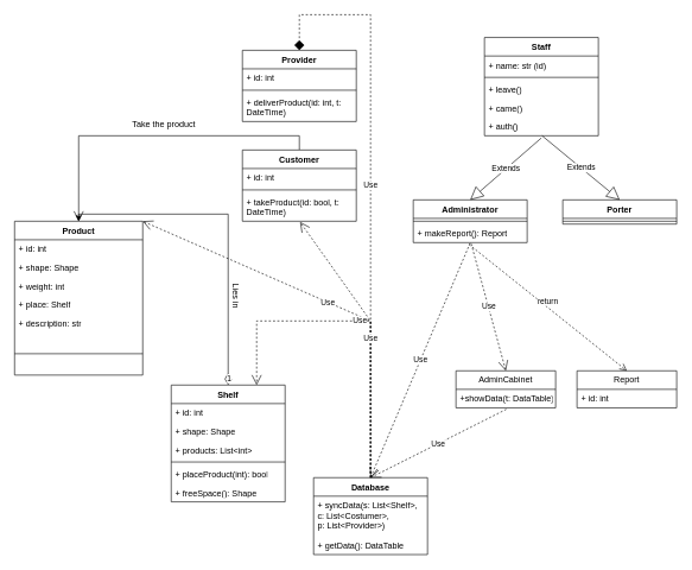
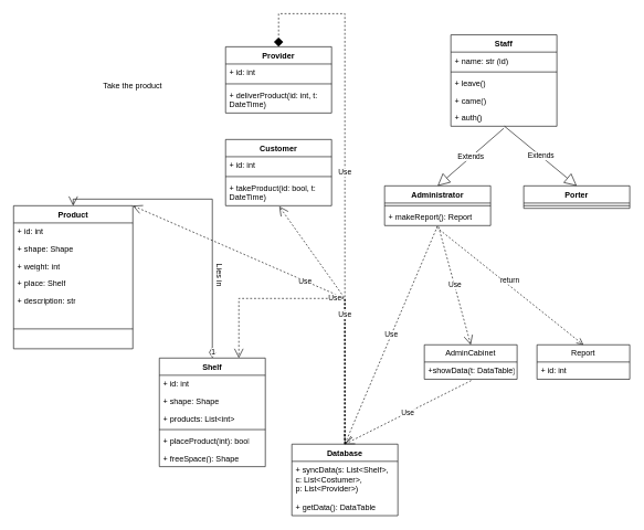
  <mxCell id="0" />
  <mxCell id="1" parent="0" />
  <mxCell id="2" value="Product" style="swimlane;fontStyle=1;align=center;verticalAlign=top;childLayout=stackLayout;horizontal=1;startSize=26;horizontalStack=0;resizeParent=1;resizeParentMax=0;resizeLast=0;collapsible=1;marginBottom=0;whiteSpace=wrap;html=1;" parent="1" vertex="1"><mxGeometry x="20" y="310" width="180" height="216" as="geometry" /></mxCell>
  <mxCell id="3" value="+ id: int" style="text;strokeColor=none;fillColor=none;align=left;verticalAlign=top;spacingLeft=4;spacingRight=4;overflow=hidden;rotatable=0;points=[[0,0.5],[1,0.5]];portConstraint=eastwest;whiteSpace=wrap;html=1;" parent="2" vertex="1"><mxGeometry y="26" width="180" height="26" as="geometry" /></mxCell>
  <mxCell id="4" value="+ shape: Shape" style="text;strokeColor=none;fillColor=none;align=left;verticalAlign=top;spacingLeft=4;spacingRight=4;overflow=hidden;rotatable=0;points=[[0,0.5],[1,0.5]];portConstraint=eastwest;whiteSpace=wrap;html=1;" parent="2" vertex="1"><mxGeometry y="52" width="180" height="26" as="geometry" /></mxCell>
  <mxCell id="5" value="+ weight: int" style="text;strokeColor=none;fillColor=none;align=left;verticalAlign=top;spacingLeft=4;spacingRight=4;overflow=hidden;rotatable=0;points=[[0,0.5],[1,0.5]];portConstraint=eastwest;whiteSpace=wrap;html=1;" parent="2" vertex="1"><mxGeometry y="78" width="180" height="26" as="geometry" /></mxCell>
  <mxCell id="6" value="+ place: Shelf" style="text;strokeColor=none;fillColor=none;align=left;verticalAlign=top;spacingLeft=4;spacingRight=4;overflow=hidden;rotatable=0;points=[[0,0.5],[1,0.5]];portConstraint=eastwest;whiteSpace=wrap;html=1;" parent="2" vertex="1"><mxGeometry y="104" width="180" height="26" as="geometry" /></mxCell>
  <mxCell id="7" value="+ description: str" style="text;strokeColor=none;fillColor=none;align=left;verticalAlign=top;spacingLeft=4;spacingRight=4;overflow=hidden;rotatable=0;points=[[0,0.5],[1,0.5]];portConstraint=eastwest;whiteSpace=wrap;html=1;" parent="2" vertex="1"><mxGeometry y="130" width="180" height="26" as="geometry" /></mxCell>
  <mxCell id="8" value="" style="line;strokeWidth=1;fillColor=none;align=left;verticalAlign=middle;spacingTop=-1;spacingLeft=3;spacingRight=3;rotatable=0;labelPosition=right;points=[];portConstraint=eastwest;strokeColor=inherit;" parent="2" vertex="1"><mxGeometry y="156" width="180" height="60" as="geometry" /></mxCell>
  <mxCell id="9" value="Shelf" style="swimlane;fontStyle=1;align=center;verticalAlign=top;childLayout=stackLayout;horizontal=1;startSize=26;horizontalStack=0;resizeParent=1;resizeParentMax=0;resizeLast=0;collapsible=1;marginBottom=0;whiteSpace=wrap;html=1;" parent="1" vertex="1"><mxGeometry x="240" y="540" width="160" height="164" as="geometry" /></mxCell>
  <mxCell id="10" value="+ id: int" style="text;strokeColor=none;fillColor=none;align=left;verticalAlign=top;spacingLeft=4;spacingRight=4;overflow=hidden;rotatable=0;points=[[0,0.5],[1,0.5]];portConstraint=eastwest;whiteSpace=wrap;html=1;" parent="9" vertex="1"><mxGeometry y="26" width="160" height="26" as="geometry" /></mxCell>
  <mxCell id="11" value="+ shape: Shape" style="text;strokeColor=none;fillColor=none;align=left;verticalAlign=top;spacingLeft=4;spacingRight=4;overflow=hidden;rotatable=0;points=[[0,0.5],[1,0.5]];portConstraint=eastwest;whiteSpace=wrap;html=1;" parent="9" vertex="1"><mxGeometry y="52" width="160" height="26" as="geometry" /></mxCell>
  <mxCell id="12" value="+ products: List&amp;lt;int&amp;gt;" style="text;strokeColor=none;fillColor=none;align=left;verticalAlign=top;spacingLeft=4;spacingRight=4;overflow=hidden;rotatable=0;points=[[0,0.5],[1,0.5]];portConstraint=eastwest;whiteSpace=wrap;html=1;" parent="9" vertex="1"><mxGeometry y="78" width="160" height="26" as="geometry" /></mxCell>
  <mxCell id="13" value="" style="line;strokeWidth=1;fillColor=none;align=left;verticalAlign=middle;spacingTop=-1;spacingLeft=3;spacingRight=3;rotatable=0;labelPosition=right;points=[];portConstraint=eastwest;strokeColor=inherit;" parent="9" vertex="1"><mxGeometry y="104" width="160" height="8" as="geometry" /></mxCell>
  <mxCell id="14" value="&lt;div&gt;+ placeProduct(int): bool&lt;/div&gt;&lt;div&gt;&lt;br&gt;&lt;/div&gt;" style="text;strokeColor=none;fillColor=none;align=left;verticalAlign=top;spacingLeft=4;spacingRight=4;overflow=hidden;rotatable=0;points=[[0,0.5],[1,0.5]];portConstraint=eastwest;whiteSpace=wrap;html=1;" parent="9" vertex="1"><mxGeometry y="112" width="160" height="26" as="geometry" /></mxCell>
  <mxCell id="15" value="+ freeSpace(): Shape" style="text;strokeColor=none;fillColor=none;align=left;verticalAlign=top;spacingLeft=4;spacingRight=4;overflow=hidden;rotatable=0;points=[[0,0.5],[1,0.5]];portConstraint=eastwest;whiteSpace=wrap;html=1;" parent="9" vertex="1"><mxGeometry y="138" width="160" height="26" as="geometry" /></mxCell>
  <mxCell id="16" value="Provider" style="swimlane;fontStyle=1;align=center;verticalAlign=top;childLayout=stackLayout;horizontal=1;startSize=26;horizontalStack=0;resizeParent=1;resizeParentMax=0;resizeLast=0;collapsible=1;marginBottom=0;whiteSpace=wrap;html=1;" parent="1" vertex="1"><mxGeometry x="340" y="70" width="160" height="100" as="geometry" /></mxCell>
  <mxCell id="17" value="+ id: int" style="text;strokeColor=none;fillColor=none;align=left;verticalAlign=top;spacingLeft=4;spacingRight=4;overflow=hidden;rotatable=0;points=[[0,0.5],[1,0.5]];portConstraint=eastwest;whiteSpace=wrap;html=1;" parent="16" vertex="1"><mxGeometry y="26" width="160" height="26" as="geometry" /></mxCell>
  <mxCell id="18" value="" style="line;strokeWidth=1;fillColor=none;align=left;verticalAlign=middle;spacingTop=-1;spacingLeft=3;spacingRight=3;rotatable=0;labelPosition=right;points=[];portConstraint=eastwest;strokeColor=inherit;" parent="16" vertex="1"><mxGeometry y="52" width="160" height="8" as="geometry" /></mxCell>
  <mxCell id="19" value="+ deliverProduct(id: int, t: DateTime)" style="text;strokeColor=none;fillColor=none;align=left;verticalAlign=top;spacingLeft=4;spacingRight=4;overflow=hidden;rotatable=0;points=[[0,0.5],[1,0.5]];portConstraint=eastwest;whiteSpace=wrap;html=1;" parent="16" vertex="1"><mxGeometry y="60" width="160" height="40" as="geometry" /></mxCell>
- <mxCell id="20" style="edgeStyle=orthogonalEdgeStyle;rounded=0;orthogonalLoop=1;jettySize=auto;html=1;exitX=0.5;exitY=0;exitDx=0;exitDy=0;entryX=0.5;entryY=0;entryDx=0;entryDy=0;" parent="1" source="21" target="2" edge="1"><mxGeometry relative="1" as="geometry" /></mxCell>
  <mxCell id="21" value="Customer&lt;div&gt;&lt;br&gt;&lt;/div&gt;" style="swimlane;fontStyle=1;align=center;verticalAlign=top;childLayout=stackLayout;horizontal=1;startSize=26;horizontalStack=0;resizeParent=1;resizeParentMax=0;resizeLast=0;collapsible=1;marginBottom=0;whiteSpace=wrap;html=1;" parent="1" vertex="1"><mxGeometry x="340" y="210" width="160" height="100" as="geometry" /></mxCell>
  <mxCell id="22" value="+ id: int" style="text;strokeColor=none;fillColor=none;align=left;verticalAlign=top;spacingLeft=4;spacingRight=4;overflow=hidden;rotatable=0;points=[[0,0.5],[1,0.5]];portConstraint=eastwest;whiteSpace=wrap;html=1;" parent="21" vertex="1"><mxGeometry y="26" width="160" height="26" as="geometry" /></mxCell>
  <mxCell id="23" value="" style="line;strokeWidth=1;fillColor=none;align=left;verticalAlign=middle;spacingTop=-1;spacingLeft=3;spacingRight=3;rotatable=0;labelPosition=right;points=[];portConstraint=eastwest;strokeColor=inherit;" parent="21" vertex="1"><mxGeometry y="52" width="160" height="8" as="geometry" /></mxCell>
  <mxCell id="24" value="+ takeProduct(id: bool, t: DateTime)" style="text;strokeColor=none;fillColor=none;align=left;verticalAlign=top;spacingLeft=4;spacingRight=4;overflow=hidden;rotatable=0;points=[[0,0.5],[1,0.5]];portConstraint=eastwest;whiteSpace=wrap;html=1;" parent="21" vertex="1"><mxGeometry y="60" width="160" height="40" as="geometry" /></mxCell>
- <mxCell id="25" value="Take the product" style="text;html=1;align=center;verticalAlign=middle;whiteSpace=wrap;rounded=0;" parent="1" vertex="1"><mxGeometry x="170" y="160" width="120" height="30" as="geometry" /></mxCell>
+ <mxCell id="25" value="Take the product" style="text;html=1;align=center;verticalAlign=middle;whiteSpace=wrap;rounded=0;" parent="1" vertex="1"><mxGeometry x="140" y="115" width="120" height="30" as="geometry" /></mxCell>
  <mxCell id="26" value="Staff" style="swimlane;fontStyle=1;align=center;verticalAlign=top;childLayout=stackLayout;horizontal=1;startSize=26;horizontalStack=0;resizeParent=1;resizeParentMax=0;resizeLast=0;collapsible=1;marginBottom=0;whiteSpace=wrap;html=1;" parent="1" vertex="1"><mxGeometry x="680" y="52" width="160" height="138" as="geometry" /></mxCell>
  <mxCell id="27" value="+ name: str (id)" style="text;strokeColor=none;fillColor=none;align=left;verticalAlign=top;spacingLeft=4;spacingRight=4;overflow=hidden;rotatable=0;points=[[0,0.5],[1,0.5]];portConstraint=eastwest;whiteSpace=wrap;html=1;" parent="26" vertex="1"><mxGeometry y="26" width="160" height="26" as="geometry" /></mxCell>
  <mxCell id="28" value="" style="line;strokeWidth=1;fillColor=none;align=left;verticalAlign=middle;spacingTop=-1;spacingLeft=3;spacingRight=3;rotatable=0;labelPosition=right;points=[];portConstraint=eastwest;strokeColor=inherit;" parent="26" vertex="1"><mxGeometry y="52" width="160" height="8" as="geometry" /></mxCell>
  <mxCell id="29" value="+ leave()" style="text;strokeColor=none;fillColor=none;align=left;verticalAlign=top;spacingLeft=4;spacingRight=4;overflow=hidden;rotatable=0;points=[[0,0.5],[1,0.5]];portConstraint=eastwest;whiteSpace=wrap;html=1;" parent="26" vertex="1"><mxGeometry y="60" width="160" height="26" as="geometry" /></mxCell>
  <mxCell id="30" value="+ came()" style="text;strokeColor=none;fillColor=none;align=left;verticalAlign=top;spacingLeft=4;spacingRight=4;overflow=hidden;rotatable=0;points=[[0,0.5],[1,0.5]];portConstraint=eastwest;whiteSpace=wrap;html=1;" parent="26" vertex="1"><mxGeometry y="86" width="160" height="26" as="geometry" /></mxCell>
  <mxCell id="31" value="+ auth()" style="text;strokeColor=none;fillColor=none;align=left;verticalAlign=top;spacingLeft=4;spacingRight=4;overflow=hidden;rotatable=0;points=[[0,0.5],[1,0.5]];portConstraint=eastwest;whiteSpace=wrap;html=1;" parent="26" vertex="1"><mxGeometry y="112" width="160" height="26" as="geometry" /></mxCell>
  <mxCell id="32" value="Porter" style="swimlane;fontStyle=1;align=center;verticalAlign=top;childLayout=stackLayout;horizontal=1;startSize=26;horizontalStack=0;resizeParent=1;resizeParentMax=0;resizeLast=0;collapsible=1;marginBottom=0;whiteSpace=wrap;html=1;" parent="1" vertex="1"><mxGeometry x="790" y="280" width="160" height="34" as="geometry" /></mxCell>
  <mxCell id="33" value="" style="line;strokeWidth=1;fillColor=none;align=left;verticalAlign=middle;spacingTop=-1;spacingLeft=3;spacingRight=3;rotatable=0;labelPosition=right;points=[];portConstraint=eastwest;strokeColor=inherit;" parent="32" vertex="1"><mxGeometry y="26" width="160" height="8" as="geometry" /></mxCell>
  <mxCell id="34" value="1" style="endArrow=open;html=1;endSize=12;startArrow=diamondThin;startSize=14;startFill=0;edgeStyle=orthogonalEdgeStyle;align=left;verticalAlign=bottom;rounded=0;entryX=0.5;entryY=0;entryDx=0;entryDy=0;exitX=0.5;exitY=0;exitDx=0;exitDy=0;" parent="1" source="9" target="2" edge="1"><mxGeometry x="-1" y="3" relative="1" as="geometry"><mxPoint x="650" y="490" as="sourcePoint" /><mxPoint x="260" y="460" as="targetPoint" /></mxGeometry></mxCell>
  <mxCell id="35" value="Lies in" style="text;html=1;align=center;verticalAlign=middle;whiteSpace=wrap;rounded=0;rotation=90;" parent="1" vertex="1"><mxGeometry x="300" y="400" width="60" height="30" as="geometry" /></mxCell>
  <mxCell id="36" value="Administrator" style="swimlane;fontStyle=1;align=center;verticalAlign=top;childLayout=stackLayout;horizontal=1;startSize=26;horizontalStack=0;resizeParent=1;resizeParentMax=0;resizeLast=0;collapsible=1;marginBottom=0;whiteSpace=wrap;html=1;" parent="1" vertex="1"><mxGeometry x="580" y="280" width="160" height="60" as="geometry" /></mxCell>
  <mxCell id="37" value="" style="line;strokeWidth=1;fillColor=none;align=left;verticalAlign=middle;spacingTop=-1;spacingLeft=3;spacingRight=3;rotatable=0;labelPosition=right;points=[];portConstraint=eastwest;strokeColor=inherit;" parent="36" vertex="1"><mxGeometry y="26" width="160" height="8" as="geometry" /></mxCell>
  <mxCell id="38" value="+ makeReport(): Report" style="text;strokeColor=none;fillColor=none;align=left;verticalAlign=top;spacingLeft=4;spacingRight=4;overflow=hidden;rotatable=0;points=[[0,0.5],[1,0.5]];portConstraint=eastwest;whiteSpace=wrap;html=1;" parent="36" vertex="1"><mxGeometry y="34" width="160" height="26" as="geometry" /></mxCell>
  <mxCell id="39" value="AdminCabinet" style="swimlane;fontStyle=0;childLayout=stackLayout;horizontal=1;startSize=26;fillColor=none;horizontalStack=0;resizeParent=1;resizeParentMax=0;resizeLast=0;collapsible=1;marginBottom=0;whiteSpace=wrap;html=1;" parent="1" vertex="1"><mxGeometry x="640" y="520" width="140" height="52" as="geometry" /></mxCell>
  <mxCell id="40" value="+showData(t: DataTable)" style="text;strokeColor=none;fillColor=none;align=left;verticalAlign=top;spacingLeft=4;spacingRight=4;overflow=hidden;rotatable=0;points=[[0,0.5],[1,0.5]];portConstraint=eastwest;" vertex="1" parent="39"><mxGeometry y="26" width="140" height="26" as="geometry" /></mxCell>
  <mxCell id="41" value="Report" style="swimlane;fontStyle=0;childLayout=stackLayout;horizontal=1;startSize=26;fillColor=none;horizontalStack=0;resizeParent=1;resizeParentMax=0;resizeLast=0;collapsible=1;marginBottom=0;whiteSpace=wrap;html=1;" parent="1" vertex="1"><mxGeometry x="810" y="520" width="140" height="52" as="geometry" /></mxCell>
  <mxCell id="42" value="+ id: int" style="text;strokeColor=none;fillColor=none;align=left;verticalAlign=top;spacingLeft=4;spacingRight=4;overflow=hidden;rotatable=0;points=[[0,0.5],[1,0.5]];portConstraint=eastwest;whiteSpace=wrap;html=1;" parent="41" vertex="1"><mxGeometry y="26" width="140" height="26" as="geometry" /></mxCell>
  <mxCell id="43" value="return" style="html=1;verticalAlign=bottom;endArrow=open;dashed=1;endSize=8;curved=0;rounded=0;exitX=0.489;exitY=1.097;exitDx=0;exitDy=0;entryX=0.5;entryY=0;entryDx=0;entryDy=0;exitPerimeter=0;" parent="1" source="38" target="41" edge="1"><mxGeometry relative="1" as="geometry"><mxPoint x="590" y="380" as="sourcePoint" /><mxPoint x="510" y="380" as="targetPoint" /></mxGeometry></mxCell>
  <mxCell id="44" value="Database" style="swimlane;fontStyle=1;align=center;verticalAlign=top;childLayout=stackLayout;horizontal=1;startSize=26;horizontalStack=0;resizeParent=1;resizeParentMax=0;resizeLast=0;collapsible=1;marginBottom=0;whiteSpace=wrap;html=1;" parent="1" vertex="1"><mxGeometry x="440" y="670" width="160" height="108" as="geometry" /></mxCell>
  <mxCell id="45" value="+ syncData(s: List&lt;Shelf&gt;, &#10;c: List&lt;Costumer&gt;, &#10;p: List&lt;Provider&gt;)" style="text;strokeColor=none;fillColor=none;align=left;verticalAlign=top;spacingLeft=4;spacingRight=4;overflow=hidden;rotatable=0;points=[[0,0.5],[1,0.5]];portConstraint=eastwest;" vertex="1" parent="44"><mxGeometry y="26" width="160" height="56" as="geometry" /></mxCell>
  <mxCell id="46" value="+ getData(): DataTable" style="text;strokeColor=none;fillColor=none;align=left;verticalAlign=top;spacingLeft=4;spacingRight=4;overflow=hidden;rotatable=0;points=[[0,0.5],[1,0.5]];portConstraint=eastwest;" vertex="1" parent="44"><mxGeometry y="82" width="160" height="26" as="geometry" /></mxCell>
  <mxCell id="47" value="Extends" style="endArrow=block;endSize=16;endFill=0;html=1;rounded=0;exitX=0.506;exitY=1;exitDx=0;exitDy=0;entryX=0.5;entryY=0;entryDx=0;entryDy=0;exitPerimeter=0;" parent="1" source="31" target="32" edge="1"><mxGeometry width="160" relative="1" as="geometry"><mxPoint x="470" y="380" as="sourcePoint" /><mxPoint x="630" y="380" as="targetPoint" /></mxGeometry></mxCell>
  <mxCell id="48" value="Extends" style="endArrow=block;endSize=16;endFill=0;html=1;rounded=0;exitX=0.5;exitY=1.115;exitDx=0;exitDy=0;exitPerimeter=0;entryX=0.5;entryY=0;entryDx=0;entryDy=0;" parent="1" source="31" target="36" edge="1"><mxGeometry width="160" relative="1" as="geometry"><mxPoint x="470" y="370" as="sourcePoint" /><mxPoint x="630" y="370" as="targetPoint" /></mxGeometry></mxCell>
  <mxCell id="49" value="Use" style="endArrow=open;endSize=12;dashed=1;html=1;rounded=0;entryX=1;entryY=0;entryDx=0;entryDy=0;" parent="1" target="2" edge="1"><mxGeometry width="160" relative="1" as="geometry"><mxPoint x="520" y="670" as="sourcePoint" /><mxPoint x="250" y="410" as="targetPoint" /><Array as="points"><mxPoint x="520" y="550" /><mxPoint x="520" y="450" /></Array></mxGeometry></mxCell>
  <mxCell id="50" value="Use" style="endArrow=open;endSize=12;dashed=1;html=1;rounded=0;entryX=0.75;entryY=0;entryDx=0;entryDy=0;" parent="1" target="9" edge="1"><mxGeometry width="160" relative="1" as="geometry"><mxPoint x="520" y="670" as="sourcePoint" /><mxPoint x="320" y="540" as="targetPoint" /><Array as="points"><mxPoint x="520" y="450" /><mxPoint x="360" y="450" /></Array></mxGeometry></mxCell>
  <mxCell id="51" value="Use" style="endArrow=diamond;endSize=12;dashed=1;html=1;rounded=0;exitX=0.5;exitY=0;exitDx=0;exitDy=0;entryX=0.5;entryY=0;entryDx=0;entryDy=0;" parent="1" source="44" target="16" edge="1"><mxGeometry x="0.026" width="160" relative="1" as="geometry"><mxPoint x="470" y="370" as="sourcePoint" /><mxPoint x="370" y="20" as="targetPoint" /><mxPoint as="offset" /><Array as="points"><mxPoint x="520" y="20" /><mxPoint x="420" y="20" /></Array></mxGeometry></mxCell>
  <mxCell id="52" value="Use" style="endArrow=open;endSize=12;dashed=1;html=1;rounded=0;exitX=0.5;exitY=0;exitDx=0;exitDy=0;entryX=0.506;entryY=1.025;entryDx=0;entryDy=0;entryPerimeter=0;" parent="1" source="44" target="24" edge="1"><mxGeometry width="160" relative="1" as="geometry"><mxPoint x="470" y="370" as="sourcePoint" /><mxPoint x="630" y="370" as="targetPoint" /><Array as="points"><mxPoint x="520" y="450" /></Array></mxGeometry></mxCell>
  <mxCell id="53" value="Use" style="endArrow=open;endSize=12;dashed=1;html=1;rounded=0;exitX=0.499;exitY=1.026;exitDx=0;exitDy=0;entryX=0.5;entryY=0;entryDx=0;entryDy=0;exitPerimeter=0;" parent="1" source="38" target="44" edge="1"><mxGeometry width="160" relative="1" as="geometry"><mxPoint x="470" y="370" as="sourcePoint" /><mxPoint x="630" y="370" as="targetPoint" /></mxGeometry></mxCell>
  <mxCell id="54" value="Use" style="endArrow=open;endSize=12;dashed=1;html=1;exitX=0.509;exitY=1.065;exitDx=0;exitDy=0;exitPerimeter=0;entryX=0.5;entryY=0;entryDx=0;entryDy=0;" edge="1" parent="1" source="38" target="39"><mxGeometry width="160" relative="1" as="geometry"><mxPoint x="570" y="450" as="sourcePoint" /><mxPoint x="730" y="450" as="targetPoint" /></mxGeometry></mxCell>
  <mxCell id="55" value="Use" style="endArrow=open;endSize=12;dashed=1;html=1;exitX=0.505;exitY=1.077;exitDx=0;exitDy=0;exitPerimeter=0;" edge="1" parent="1" source="40"><mxGeometry width="160" relative="1" as="geometry"><mxPoint x="470" y="580" as="sourcePoint" /><mxPoint x="520" y="670" as="targetPoint" /></mxGeometry></mxCell>
